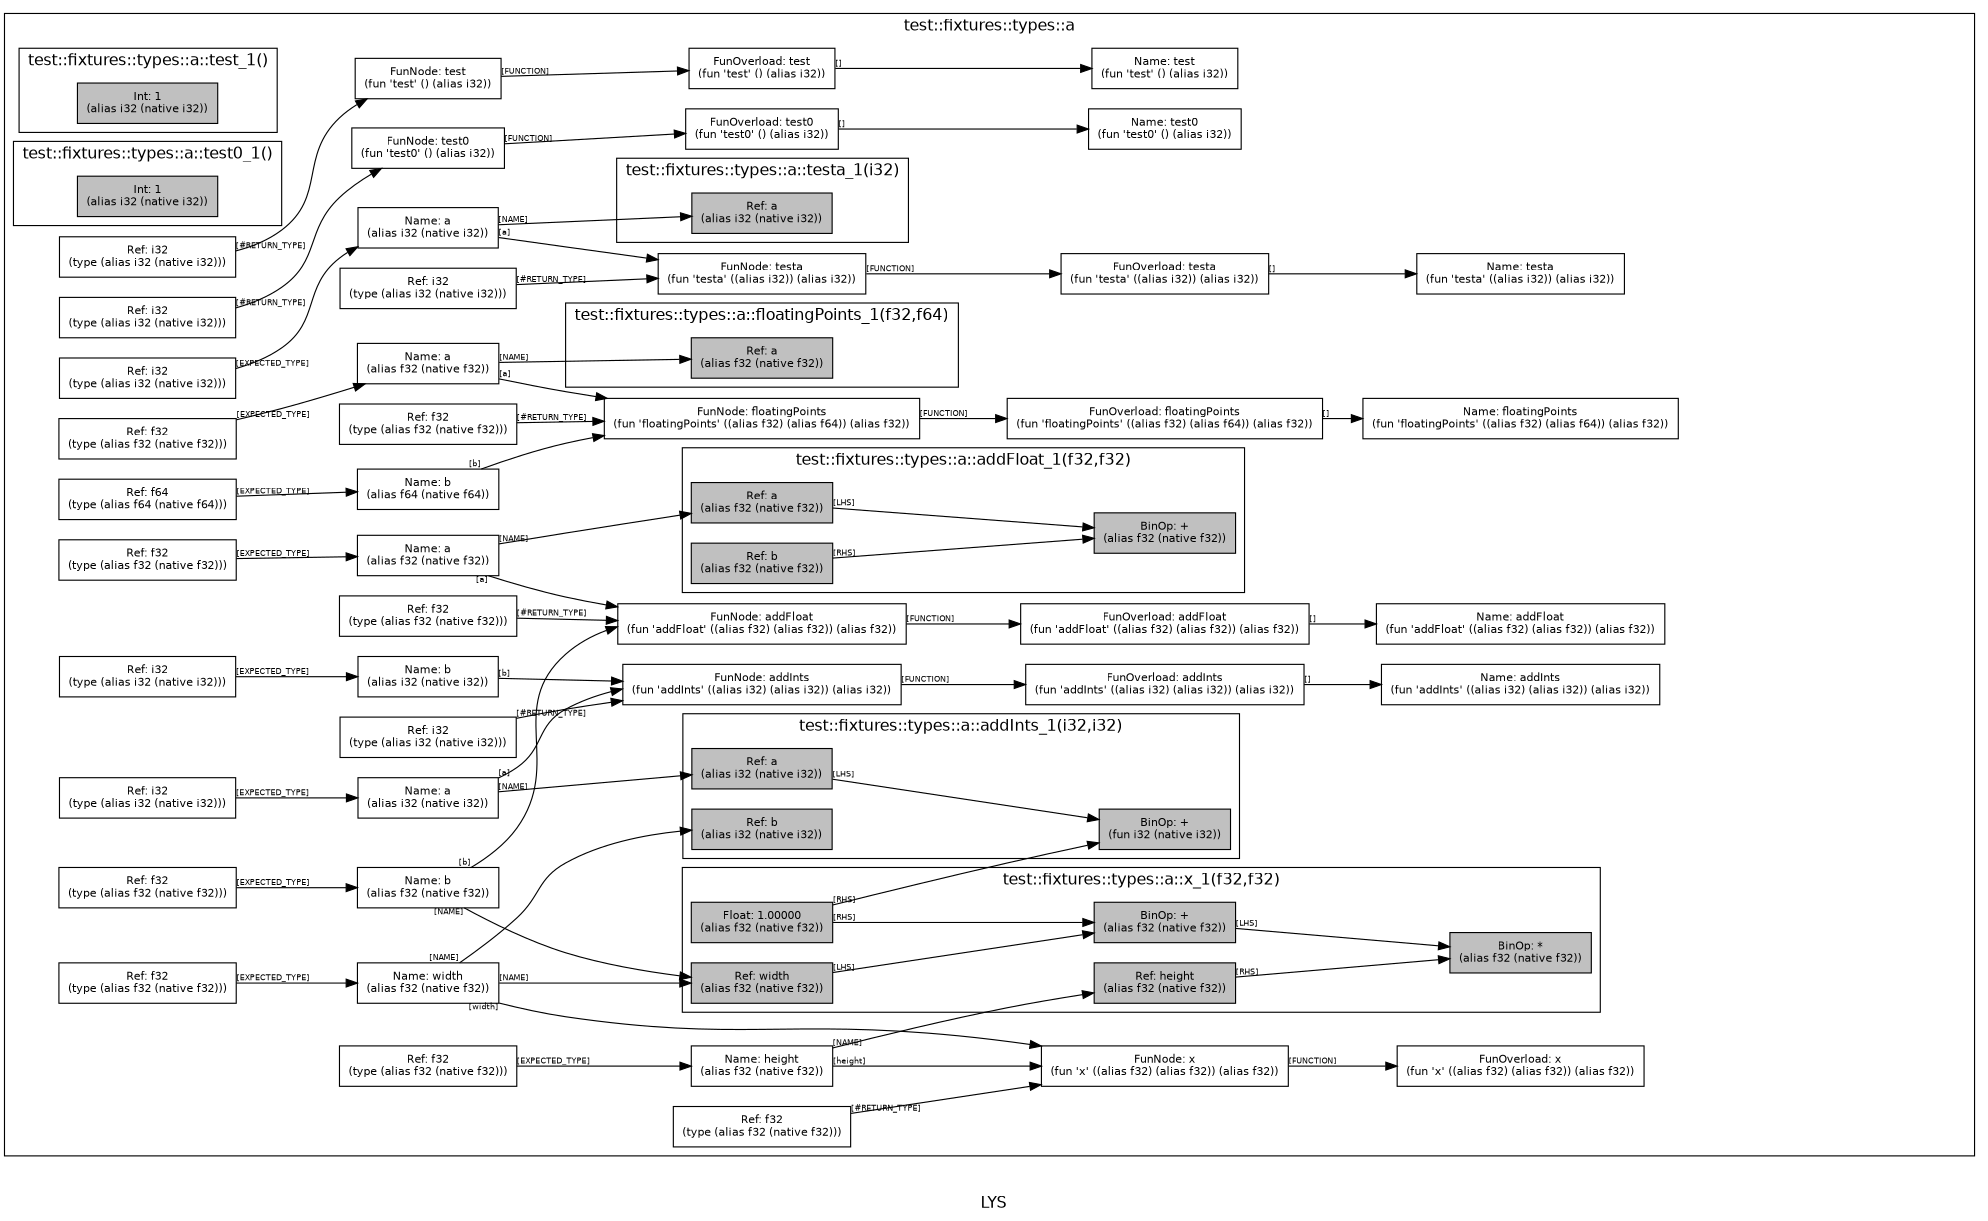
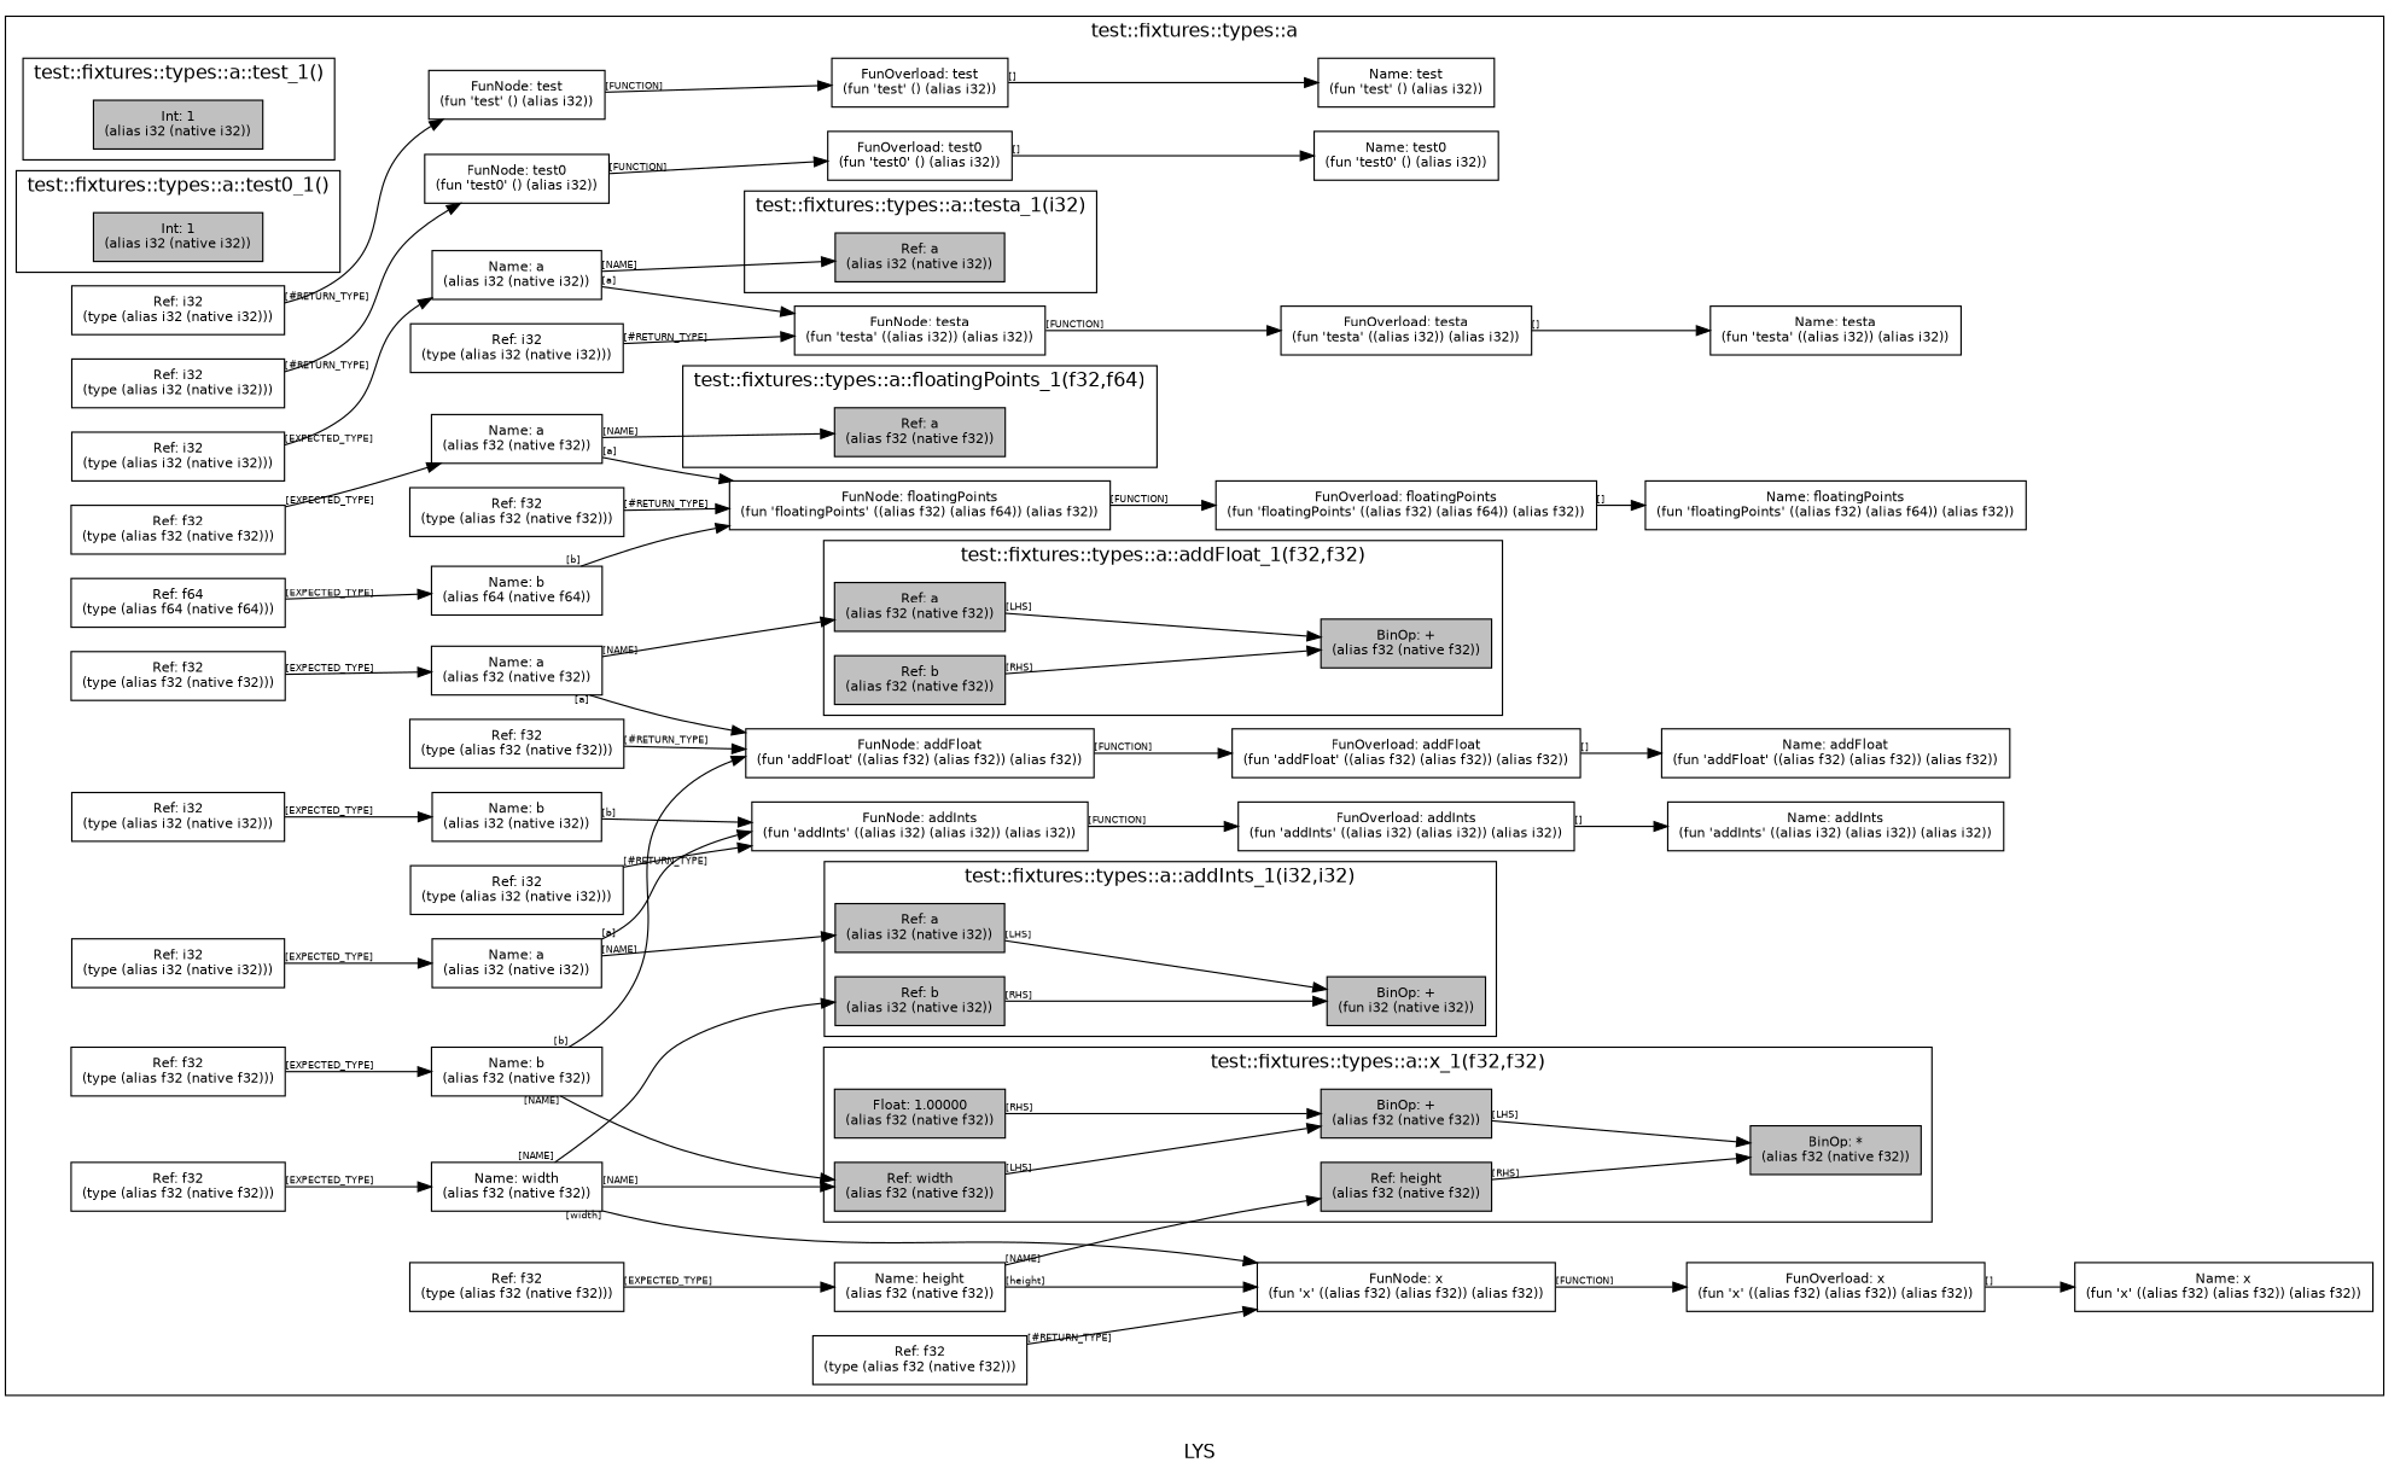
  digraph {
    fontname="DejaVu Sans"
    label=LYS
    rankdir=LR
    node [fillcolor=grey fontname="DejaVu Sans" fontsize=10 shape=box]
    edge [color=black fontname="DejaVu Sans" fontsize=7 taillabel="[EXPECTED_TYPE]"]
    n1 [label="Int: 1\n(alias i32 (native i32))" style=filled]
    n2 [label="Int: 1\n(alias i32 (native i32))" style=filled]
    n3 [label="Ref: a\n(alias i32 (native i32))" style=filled]
    n4 [label="Ref: a\n(alias f32 (native f32))" style=filled]
    n5 [label="BinOp: +\n(alias f32 (native f32))" style=filled]
    n6 [label="Ref: a\n(alias f32 (native f32))" style=filled]
    n7 [label="Ref: b\n(alias f32 (native f32))" style=filled]
    n8 [label="BinOp: +\n(fun i32 (native i32))" style=filled]
    n9 [label="Ref: a\n(alias i32 (native i32))" style=filled]
    n10 [label="Ref: b\n(alias i32 (native i32))" style=filled]
    n11 [label="BinOp: *\n(alias f32 (native f32))" style=filled]
    n12 [label="BinOp: +\n(alias f32 (native f32))" style=filled]
    n13 [label="Ref: width\n(alias f32 (native f32))" style=filled]
    n14 [label="Float: 1.00000\n(alias f32 (native f32))" style=filled]
    n15 [label="Ref: height\n(alias f32 (native f32))" style=filled]
    n16 [label="FunOverload: test\n(fun 'test' () (alias i32))"]
    n17 [label="FunNode: test\n(fun 'test' () (alias i32))"]
    n18 [label="Ref: i32\n(type (alias i32 (native i32)))"]
    n19 [label="Name: test\n(fun 'test' () (alias i32))"]
    n20 [label="FunOverload: test0\n(fun 'test0' () (alias i32))"]
    n21 [label="FunNode: test0\n(fun 'test0' () (alias i32))"]
    n22 [label="Ref: i32\n(type (alias i32 (native i32)))"]
    n23 [label="Name: test0\n(fun 'test0' () (alias i32))"]
    n24 [label="FunOverload: testa\n(fun 'testa' ((alias i32)) (alias i32))"]
    n25 [label="FunNode: testa\n(fun 'testa' ((alias i32)) (alias i32))"]
    n26 [label="Name: a\n(alias i32 (native i32))"]
    n27 [label="Ref: i32\n(type (alias i32 (native i32)))"]
    n28 [label="Ref: i32\n(type (alias i32 (native i32)))"]
    n29 [label="Name: testa\n(fun 'testa' ((alias i32)) (alias i32))"]
    n30 [label="FunOverload: floatingPoints\n(fun 'floatingPoints' ((alias f32) (alias f64)) (alias f32))"]
    n31 [label="FunNode: floatingPoints\n(fun 'floatingPoints' ((alias f32) (alias f64)) (alias f32))"]
    n32 [label="Name: a\n(alias f32 (native f32))"]
    n33 [label="Ref: f32\n(type (alias f32 (native f32)))"]
    n34 [label="Name: b\n(alias f64 (native f64))"]
    n35 [label="Ref: f64\n(type (alias f64 (native f64)))"]
    n36 [label="Ref: f32\n(type (alias f32 (native f32)))"]
    n37 [label="Name: floatingPoints\n(fun 'floatingPoints' ((alias f32) (alias f64)) (alias f32))"]
    n38 [label="FunOverload: addFloat\n(fun 'addFloat' ((alias f32) (alias f32)) (alias f32))"]
    n39 [label="FunNode: addFloat\n(fun 'addFloat' ((alias f32) (alias f32)) (alias f32))"]
    n40 [label="Name: a\n(alias f32 (native f32))"]
    n41 [label="Ref: f32\n(type (alias f32 (native f32)))"]
    n42 [label="Name: b\n(alias f32 (native f32))"]
    n43 [label="Ref: f32\n(type (alias f32 (native f32)))"]
    n44 [label="Ref: f32\n(type (alias f32 (native f32)))"]
    n45 [label="Name: addFloat\n(fun 'addFloat' ((alias f32) (alias f32)) (alias f32))"]
    n46 [label="FunOverload: addInts\n(fun 'addInts' ((alias i32) (alias i32)) (alias i32))"]
    n47 [label="FunNode: addInts\n(fun 'addInts' ((alias i32) (alias i32)) (alias i32))"]
    n48 [label="Name: a\n(alias i32 (native i32))"]
    n49 [label="Ref: i32\n(type (alias i32 (native i32)))"]
    n50 [label="Name: b\n(alias i32 (native i32))"]
    n51 [label="Ref: i32\n(type (alias i32 (native i32)))"]
    n52 [label="Ref: i32\n(type (alias i32 (native i32)))"]
    n53 [label="Name: addInts\n(fun 'addInts' ((alias i32) (alias i32)) (alias i32))"]
    n54 [label="FunOverload: x\n(fun 'x' ((alias f32) (alias f32)) (alias f32))"]
    n55 [label="FunNode: x\n(fun 'x' ((alias f32) (alias f32)) (alias f32))"]
    n56 [label="Name: width\n(alias f32 (native f32))"]
    n57 [label="Ref: f32\n(type (alias f32 (native f32)))"]
    n58 [label="Name: height\n(alias f32 (native f32))"]
    n59 [label="Ref: f32\n(type (alias f32 (native f32)))"]
    n60 [label="Ref: f32\n(type (alias f32 (native f32)))"]
+   n61 [label="Name: x\n(fun 'x' ((alias f32) (alias f32)) (alias f32))"]
    subgraph cluster_1 {
      label="test::fixtures::types::a"
      n16
      n17
      n18
      n19
      n20
      n21
      n22
      n23
      n24
      n25
      n26
      n27
      n28
      n29
      n30
      n31
      n32
      n33
      n34
      n35
      n36
      n37
      n38
      n39
      n40
      n41
      n42
      n43
      n44
      n45
      n46
      n47
      n48
      n49
      n50
      n51
      n52
      n53
      n54
      n55
      n56
      n57
      n58
      n59
      n60
+     n61
      subgraph cluster_2 {
        label="test::fixtures::types::a::test_1()"
        n1
      }
      subgraph cluster_3 {
        label="test::fixtures::types::a::test0_1()"
        n2
      }
      subgraph cluster_4 {
        label="test::fixtures::types::a::testa_1(i32)"
        n3
      }
      subgraph cluster_5 {
        label="test::fixtures::types::a::floatingPoints_1(f32,f64)"
        n4
      }
      subgraph cluster_6 {
        label="test::fixtures::types::a::addFloat_1(f32,f32)"
        n5
        n6
        n7
      }
      subgraph cluster_7 {
        label="test::fixtures::types::a::addInts_1(i32,i32)"
        n8
        n9
        n10
      }
      subgraph cluster_8 {
        label="test::fixtures::types::a::x_1(f32,f32)"
        n11
        n12
        n13
        n14
        n15
      }
    }
    n6 -> n5 [taillabel="[LHS]"]
    n7 -> n5 [taillabel="[RHS]"]
    n9 -> n8 [taillabel="[LHS]"]
-   n14 -> n8 [taillabel="[RHS]"]
+   n10 -> n8 [taillabel="[RHS]"]
    n12 -> n11 [taillabel="[LHS]"]
    n13 -> n12 [taillabel="[LHS]"]
    n14 -> n12 [taillabel="[RHS]"]
    n15 -> n11 [taillabel="[RHS]"]
    n16 -> n19 [taillabel="[]"]
    n17 -> n16 [taillabel="[FUNCTION]"]
    n18 -> n17 [taillabel="[#RETURN_TYPE]"]
    n20 -> n23 [taillabel="[]"]
    n21 -> n20 [taillabel="[FUNCTION]"]
    n22 -> n21 [taillabel="[#RETURN_TYPE]"]
    n24 -> n29 [taillabel="[]"]
    n25 -> n24 [taillabel="[FUNCTION]"]
    n26 -> n3 [taillabel="[NAME]"]
    n26 -> n25 [taillabel="[a]"]
    n27 -> n26
    n28 -> n25 [taillabel="[#RETURN_TYPE]"]
    n30 -> n37 [taillabel="[]"]
    n31 -> n30 [taillabel="[FUNCTION]"]
    n32 -> n4 [taillabel="[NAME]"]
    n32 -> n31 [taillabel="[a]"]
    n33 -> n32
    n34 -> n31 [taillabel="[b]"]
    n35 -> n34
    n36 -> n31 [taillabel="[#RETURN_TYPE]"]
    n38 -> n45 [taillabel="[]"]
    n39 -> n38 [taillabel="[FUNCTION]"]
    n40 -> n6 [taillabel="[NAME]"]
    n40 -> n39 [taillabel="[a]"]
    n41 -> n40
    n42 -> n13 [taillabel="[NAME]"]
    n42 -> n39 [taillabel="[b]"]
    n43 -> n42
    n44 -> n39 [taillabel="[#RETURN_TYPE]"]
    n46 -> n53 [taillabel="[]"]
    n47 -> n46 [taillabel="[FUNCTION]"]
    n48 -> n9 [taillabel="[NAME]"]
    n48 -> n47 [taillabel="[a]"]
    n49 -> n48
    n50 -> n47 [taillabel="[b]"]
    n51 -> n50
    n52 -> n47 [taillabel="[#RETURN_TYPE]"]
+   n54 -> n61 [taillabel="[]"]
    n55 -> n54 [taillabel="[FUNCTION]"]
    n56 -> n10 [taillabel="[NAME]"]
    n56 -> n13 [taillabel="[NAME]"]
    n56 -> n55 [taillabel="[width]"]
    n57 -> n56
    n58 -> n15 [taillabel="[NAME]"]
    n58 -> n55 [taillabel="[height]"]
    n59 -> n58
    n60 -> n55 [taillabel="[#RETURN_TYPE]"]
  }
